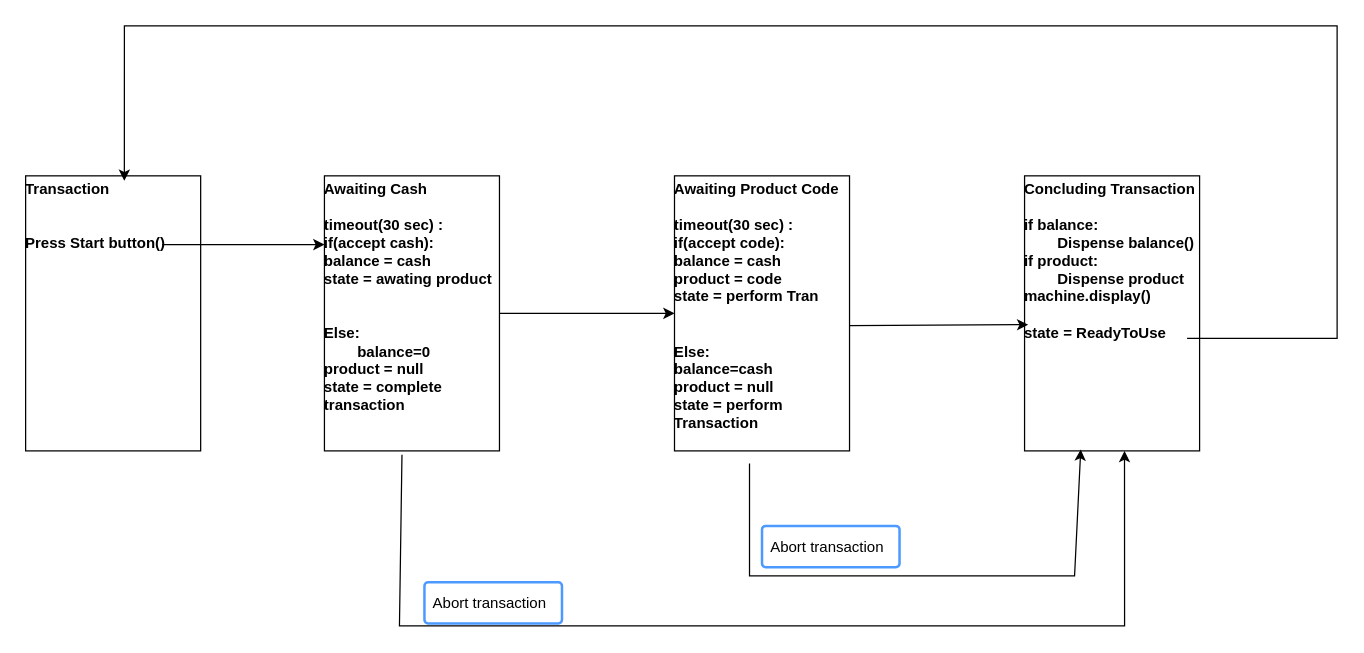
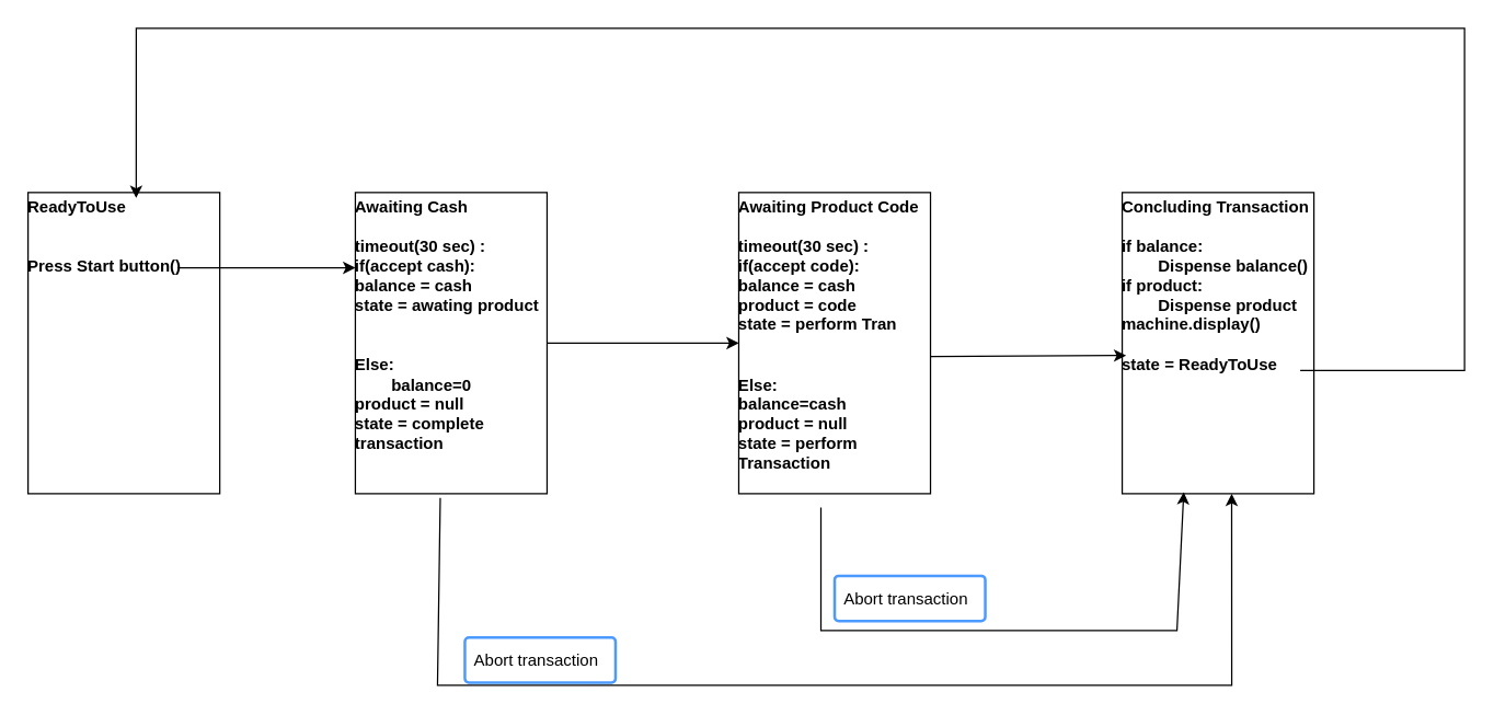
  <mxCell id="0" />
  <mxCell id="1" parent="0" />
- <mxCell id="2" value="&lt;p style=&quot;margin: 4px 0px 0px;&quot;&gt;&lt;b&gt;Transaction&lt;br&gt;&lt;br&gt;&lt;br&gt;Press Start button()&lt;/b&gt;&lt;/p&gt;" style="verticalAlign=top;align=left;overflow=fill;html=1;whiteSpace=wrap;" vertex="1" parent="1"><mxGeometry x="20" y="140" width="140" height="220" as="geometry" /></mxCell>
+ <mxCell id="2" value="&lt;p style=&quot;margin: 4px 0px 0px;&quot;&gt;&lt;b&gt;ReadyToUse&lt;br&gt;&lt;br&gt;&lt;br&gt;Press Start button()&lt;/b&gt;&lt;/p&gt;" style="verticalAlign=top;align=left;overflow=fill;html=1;whiteSpace=wrap;" vertex="1" parent="1"><mxGeometry x="20" y="140" width="140" height="220" as="geometry" /></mxCell>
  <mxCell id="3" value="&lt;p style=&quot;margin: 4px 0px 0px;&quot;&gt;&lt;b&gt;Awaiting Cash&lt;br&gt;&lt;br&gt;timeout(30 sec) :&lt;br&gt;if(accept cash):&lt;br&gt;balance = cash&lt;br&gt;state = awating product&lt;br&gt;&lt;br&gt;&lt;br&gt;Else:&lt;br&gt;&lt;span style=&quot;white-space: pre;&quot;&gt;&#09;&lt;/span&gt;balance=0&lt;br&gt;product = null&lt;br&gt;state = complete transaction&lt;/b&gt;&lt;/p&gt;" style="verticalAlign=top;align=left;overflow=fill;html=1;whiteSpace=wrap;" vertex="1" parent="1"><mxGeometry x="259" y="140" width="140" height="220" as="geometry" /></mxCell>
  <mxCell id="4" value="&lt;p style=&quot;margin: 4px 0px 0px;&quot;&gt;&lt;b&gt;Awaiting Product Code&lt;br&gt;&lt;br&gt;&lt;/b&gt;&lt;b&gt;timeout(30 sec) :&lt;br&gt;if(accept code):&lt;br&gt;balance = cash&lt;br&gt;product = code&lt;br&gt;state = perform Tran&lt;br&gt;&lt;br&gt;&lt;br&gt;Else:&lt;br&gt;balance=cash&lt;br&gt;product = null&lt;br&gt;state = perform Transaction&lt;/b&gt;&lt;b&gt;&lt;br&gt;&lt;/b&gt;&lt;/p&gt;" style="verticalAlign=top;align=left;overflow=fill;html=1;whiteSpace=wrap;" vertex="1" parent="1"><mxGeometry x="539" y="140" width="140" height="220" as="geometry" /></mxCell>
  <mxCell id="5" value="&lt;p style=&quot;margin: 4px 0px 0px;&quot;&gt;&lt;b&gt;Concluding Transaction&lt;br&gt;&lt;br&gt;if balance:&lt;br&gt;&lt;span style=&quot;white-space: pre;&quot;&gt;&#09;&lt;/span&gt;Dispense balance()&lt;br&gt;if product:&lt;br&gt;&lt;span style=&quot;white-space: pre;&quot;&gt;&#09;&lt;/span&gt;Dispense product&lt;br&gt;machine.display()&lt;br&gt;&lt;br&gt;state = ReadyToUse&lt;br&gt;&lt;br&gt;&lt;/b&gt;&lt;/p&gt;" style="verticalAlign=top;align=left;overflow=fill;html=1;whiteSpace=wrap;" vertex="1" parent="1"><mxGeometry x="819" y="140" width="140" height="220" as="geometry" /></mxCell>
  <mxCell id="6" value="" style="endArrow=classic;html=1;rounded=0;exitX=0.443;exitY=1.014;exitDx=0;exitDy=0;exitPerimeter=0;entryX=0.571;entryY=1;entryDx=0;entryDy=0;entryPerimeter=0;" edge="1" parent="1" source="3" target="5"><mxGeometry width="50" height="50" relative="1" as="geometry"><mxPoint x="619" y="490" as="sourcePoint" /><mxPoint x="969" y="500" as="targetPoint" /><Array as="points"><mxPoint x="319" y="500" /><mxPoint x="899" y="500" /></Array></mxGeometry></mxCell>
  <mxCell id="7" value="" style="endArrow=classic;html=1;rounded=0;exitX=0.443;exitY=1.014;exitDx=0;exitDy=0;exitPerimeter=0;entryX=0.321;entryY=0.995;entryDx=0;entryDy=0;entryPerimeter=0;" edge="1" parent="1" target="5"><mxGeometry width="50" height="50" relative="1" as="geometry"><mxPoint x="599" y="370" as="sourcePoint" /><mxPoint x="1177" y="367" as="targetPoint" /><Array as="points"><mxPoint x="599" y="460" /><mxPoint x="859" y="460" /></Array></mxGeometry></mxCell>
  <mxCell id="8" value="" style="endArrow=classic;html=1;rounded=0;entryX=0;entryY=0.25;entryDx=0;entryDy=0;exitX=0.779;exitY=0.25;exitDx=0;exitDy=0;exitPerimeter=0;" edge="1" parent="1" source="2" target="3"><mxGeometry width="50" height="50" relative="1" as="geometry"><mxPoint x="619" y="320" as="sourcePoint" /><mxPoint x="669" y="270" as="targetPoint" /></mxGeometry></mxCell>
  <mxCell id="9" value="" style="endArrow=classic;html=1;rounded=0;entryX=0.564;entryY=0.018;entryDx=0;entryDy=0;entryPerimeter=0;" edge="1" parent="1" target="2"><mxGeometry width="50" height="50" relative="1" as="geometry"><mxPoint x="949" y="270" as="sourcePoint" /><mxPoint x="-41" as="targetPoint" y="20" /><Array as="points"><mxPoint x="1069" y="270" /><mxPoint x="1069" y="20" /><mxPoint x="99" y="20" /></Array></mxGeometry></mxCell>
  <mxCell id="10" value="" style="endArrow=classic;html=1;rounded=0;" edge="1" parent="1" source="3" target="4"><mxGeometry width="50" height="50" relative="1" as="geometry"><mxPoint x="619" y="320" as="sourcePoint" /><mxPoint x="669" y="270" as="targetPoint" /></mxGeometry></mxCell>
  <mxCell id="11" value="" style="endArrow=classic;html=1;rounded=0;entryX=0.021;entryY=0.541;entryDx=0;entryDy=0;entryPerimeter=0;exitX=1;exitY=0.545;exitDx=0;exitDy=0;exitPerimeter=0;" edge="1" parent="1" source="4" target="5"><mxGeometry width="50" height="50" relative="1" as="geometry"><mxPoint x="619" y="320" as="sourcePoint" /><mxPoint x="669" y="270" as="targetPoint" /></mxGeometry></mxCell>
  <mxCell id="12" value="Abort transaction" style="rounded=1;arcSize=9;align=left;spacingLeft=5;strokeColor=#4C9AFF;html=1;strokeWidth=2;fontSize=12" vertex="1" parent="1"><mxGeometry x="339" y="465" width="110" height="33" as="geometry" /></mxCell>
  <mxCell id="13" value="Abort transaction" style="rounded=1;arcSize=9;align=left;spacingLeft=5;strokeColor=#4C9AFF;html=1;strokeWidth=2;fontSize=12" vertex="1" parent="1"><mxGeometry x="609" y="420" width="110" height="33" as="geometry" /></mxCell>
